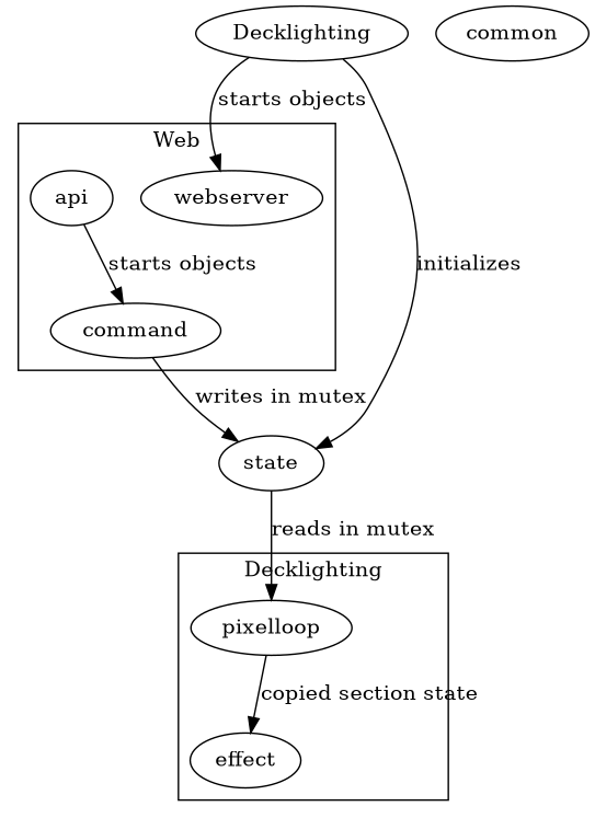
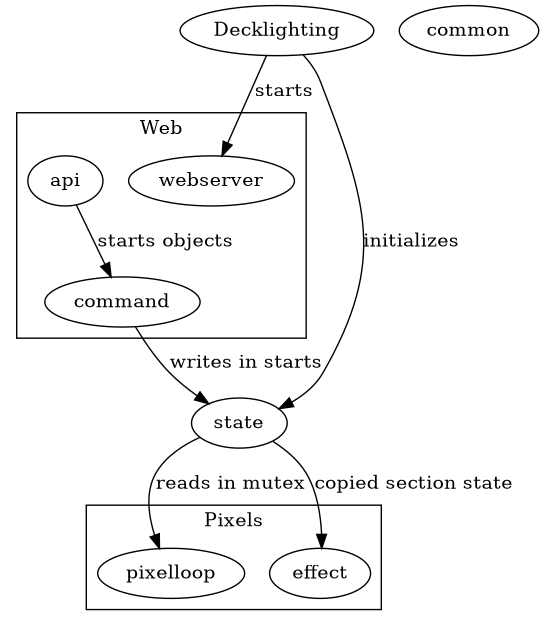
  digraph {
    webserver
    api
    command
    pixelloop
    effect
    state
    Decklighting
    common
    subgraph cluster_1 {
      label=Web
      webserver
      api
      command
    }
    subgraph cluster_2 {
-     label=Decklighting
+     label=Pixels
      pixelloop
      effect
    }
    api -> command [label="starts objects"]
-   command -> state [label="writes in mutex"]
-   pixelloop -> effect [label="copied section state"]
+   command -> state [label="writes in starts"]
+   state -> effect [label="copied section state"]
    state -> pixelloop [label="reads in mutex"]
-   Decklighting -> webserver [label="starts objects"]
+   Decklighting -> webserver [label=starts]
    Decklighting -> state [label=initializes]
  }
